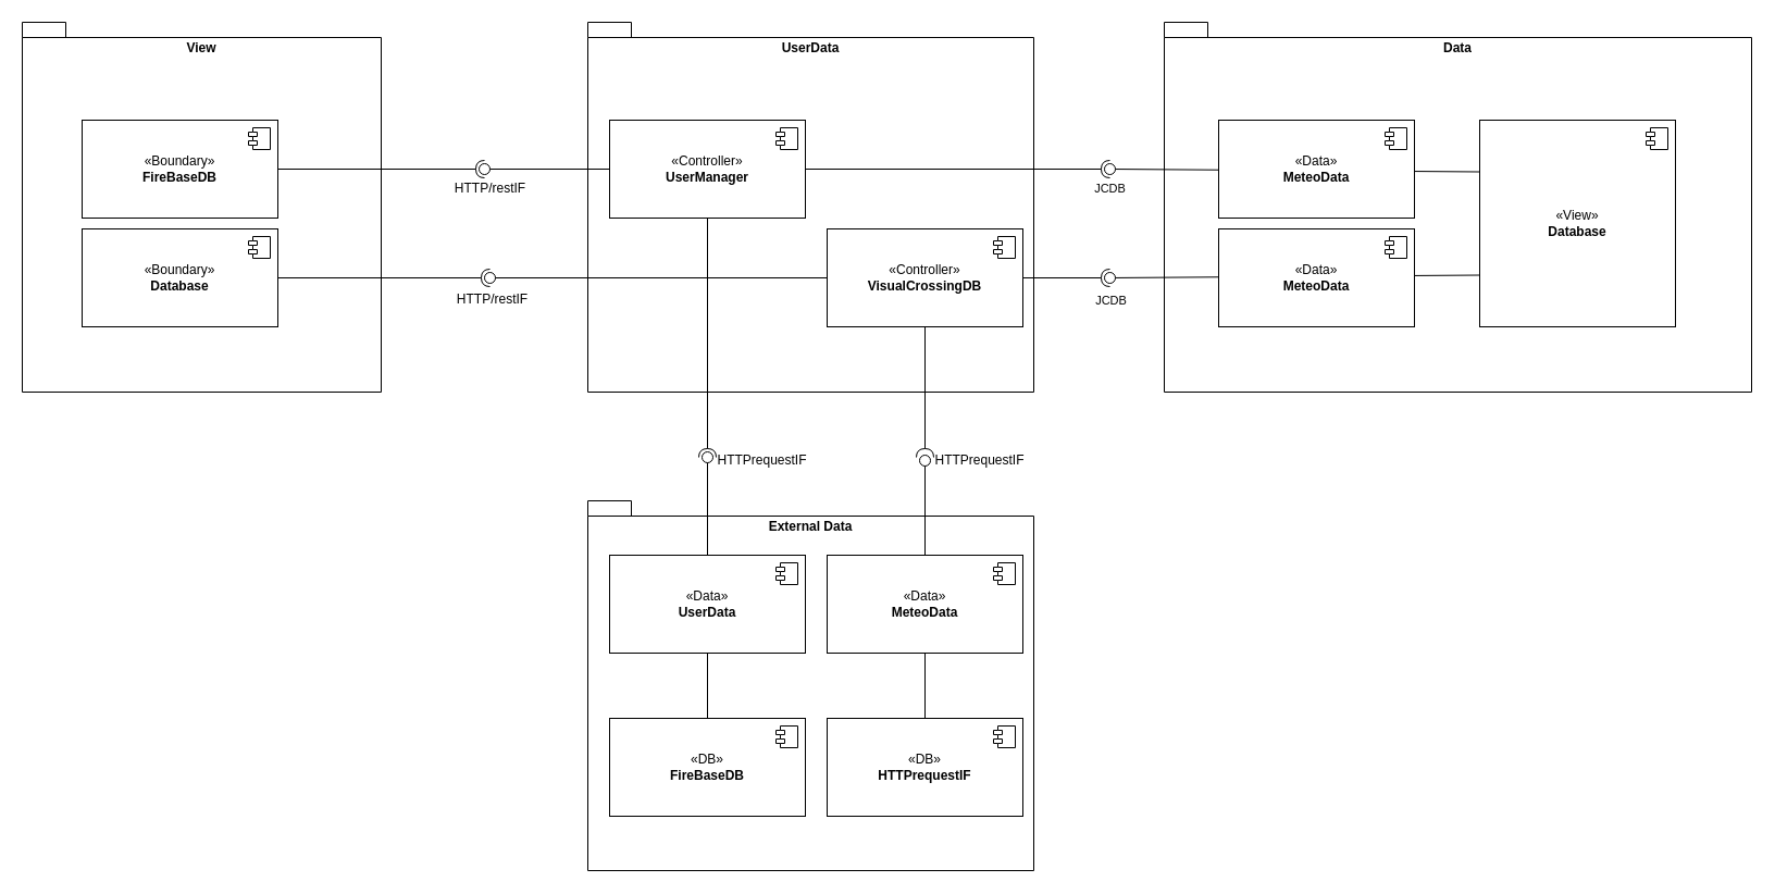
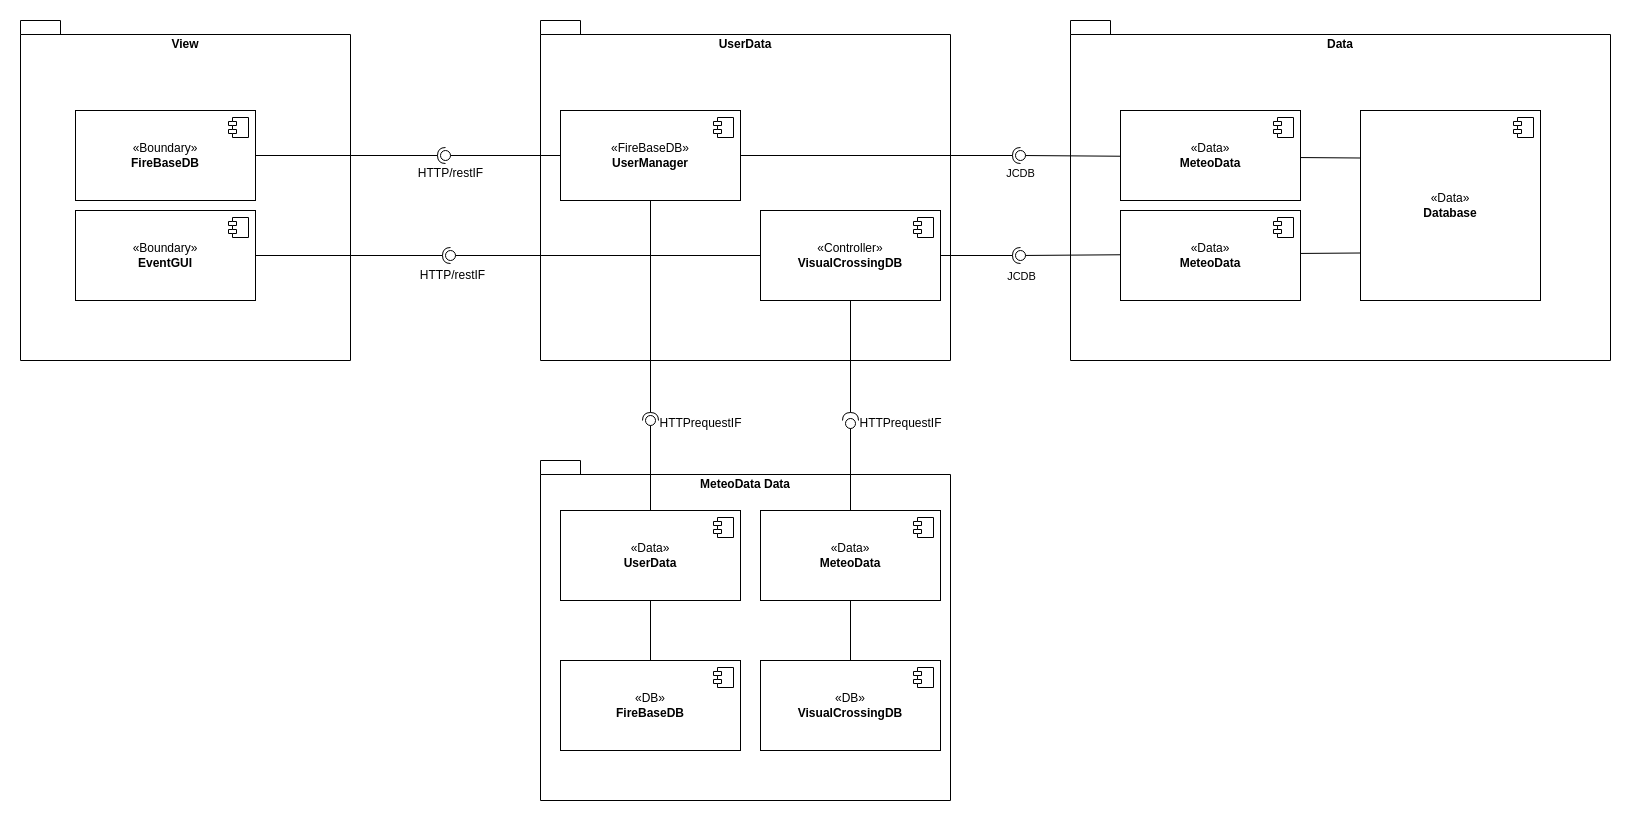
  <mxCell id="0" />
  <mxCell id="1" parent="0" />
- <mxCell id="2" value="External Data" style="shape=folder;fontStyle=1;spacingTop=10;tabWidth=40;tabHeight=14;tabPosition=left;html=1;whiteSpace=wrap;verticalAlign=top;" parent="1" vertex="1"><mxGeometry x="540" y="460" width="410" height="340" as="geometry" /></mxCell>
+ <mxCell id="2" value="MeteoData Data" style="shape=folder;fontStyle=1;spacingTop=10;tabWidth=40;tabHeight=14;tabPosition=left;html=1;whiteSpace=wrap;verticalAlign=top;" parent="1" vertex="1"><mxGeometry x="540" y="460" width="410" height="340" as="geometry" /></mxCell>
  <mxCell id="3" value="Data" style="shape=folder;fontStyle=1;spacingTop=10;tabWidth=40;tabHeight=14;tabPosition=left;html=1;whiteSpace=wrap;verticalAlign=top;" parent="1" vertex="1"><mxGeometry x="1070" y="20" width="540" height="340" as="geometry" /></mxCell>
  <mxCell id="4" value="UserData" style="shape=folder;fontStyle=1;spacingTop=10;tabWidth=40;tabHeight=14;tabPosition=left;html=1;whiteSpace=wrap;verticalAlign=top;" parent="1" vertex="1"><mxGeometry x="540" y="20" width="410" height="340" as="geometry" /></mxCell>
  <mxCell id="5" value="View" style="shape=folder;fontStyle=1;spacingTop=10;tabWidth=40;tabHeight=14;tabPosition=left;html=1;whiteSpace=wrap;verticalAlign=top;" parent="1" vertex="1"><mxGeometry x="20" y="20" width="330" height="340" as="geometry" /></mxCell>
- <mxCell id="6" value="«View»&lt;br style=&quot;border-color: var(--border-color);&quot;&gt;&lt;b&gt;Database&lt;/b&gt;" style="html=1;dropTarget=0;whiteSpace=wrap;" parent="1" vertex="1"><mxGeometry x="1360" y="110" width="180" height="190" as="geometry" /></mxCell>
+ <mxCell id="6" value="«Data»&lt;br style=&quot;border-color: var(--border-color);&quot;&gt;&lt;b&gt;Database&lt;/b&gt;" style="html=1;dropTarget=0;whiteSpace=wrap;" parent="1" vertex="1"><mxGeometry x="1360" y="110" width="180" height="190" as="geometry" /></mxCell>
  <mxCell id="7" value="" style="shape=module;jettyWidth=8;jettyHeight=4;" parent="6" vertex="1"><mxGeometry x="1" width="20" height="20" relative="1" as="geometry"><mxPoint x="-27" y="7" as="offset" /></mxGeometry></mxCell>
  <mxCell id="8" value="" style="rounded=0;orthogonalLoop=1;jettySize=auto;html=1;endArrow=oval;endFill=0;sketch=0;sourcePerimeterSpacing=0;targetPerimeterSpacing=0;endSize=10;exitX=0;exitY=0.75;exitDx=0;exitDy=0;" parent="1" source="6" target="9" edge="1"><mxGeometry relative="1" as="geometry"><mxPoint x="1290" y="278" as="sourcePoint" /></mxGeometry></mxCell>
  <mxCell id="9" value="" style="ellipse;whiteSpace=wrap;html=1;align=center;aspect=fixed;fillColor=none;strokeColor=none;resizable=0;perimeter=centerPerimeter;rotatable=0;allowArrows=0;points=[];outlineConnect=1;" parent="1" vertex="1"><mxGeometry x="1015" y="250" width="10" height="10" as="geometry" /></mxCell>
  <mxCell id="10" value="" style="ellipse;whiteSpace=wrap;html=1;align=center;aspect=fixed;fillColor=none;strokeColor=none;resizable=0;perimeter=centerPerimeter;rotatable=0;allowArrows=0;points=[];outlineConnect=1;" parent="1" vertex="1"><mxGeometry x="1340" y="150" width="10" height="10" as="geometry" /></mxCell>
- <mxCell id="11" value="«Controller»&lt;br style=&quot;border-color: var(--border-color);&quot;&gt;&lt;b&gt;UserManager&lt;/b&gt;" style="html=1;dropTarget=0;whiteSpace=wrap;" parent="1" vertex="1"><mxGeometry x="560" y="110" width="180" height="90" as="geometry" /></mxCell>
+ <mxCell id="11" value="«FireBaseDB»&lt;br style=&quot;border-color: var(--border-color);&quot;&gt;&lt;b&gt;UserManager&lt;/b&gt;" style="html=1;dropTarget=0;whiteSpace=wrap;" parent="1" vertex="1"><mxGeometry x="560" y="110" width="180" height="90" as="geometry" /></mxCell>
  <mxCell id="12" value="" style="shape=module;jettyWidth=8;jettyHeight=4;" parent="11" vertex="1"><mxGeometry x="1" width="20" height="20" relative="1" as="geometry"><mxPoint x="-27" y="7" as="offset" /></mxGeometry></mxCell>
  <mxCell id="13" value="«Controller»&lt;br style=&quot;border-color: var(--border-color);&quot;&gt;&lt;b&gt;VisualCrossingDB&lt;/b&gt;" style="html=1;dropTarget=0;whiteSpace=wrap;" parent="1" vertex="1"><mxGeometry x="760" y="210" width="180" height="90" as="geometry" /></mxCell>
  <mxCell id="14" value="" style="shape=module;jettyWidth=8;jettyHeight=4;" parent="13" vertex="1"><mxGeometry x="1" width="20" height="20" relative="1" as="geometry"><mxPoint x="-27" y="7" as="offset" /></mxGeometry></mxCell>
  <mxCell id="15" value="" style="rounded=0;orthogonalLoop=1;jettySize=auto;html=1;endArrow=halfCircle;endFill=0;endSize=6;strokeWidth=1;sketch=0;exitX=1;exitY=0.5;exitDx=0;exitDy=0;" parent="1" source="13" target="17" edge="1"><mxGeometry relative="1" as="geometry"><mxPoint x="1109.64" y="243.66" as="sourcePoint" /></mxGeometry></mxCell>
  <mxCell id="16" value="JCDB" style="edgeLabel;html=1;align=center;verticalAlign=middle;resizable=0;points=[];" parent="15" vertex="1" connectable="0"><mxGeometry x="0.896" y="17" relative="1" as="geometry"><mxPoint x="4" y="37" as="offset" /></mxGeometry></mxCell>
  <mxCell id="17" value="" style="ellipse;whiteSpace=wrap;html=1;align=center;aspect=fixed;fillColor=none;strokeColor=none;resizable=0;perimeter=centerPerimeter;rotatable=0;allowArrows=0;points=[];outlineConnect=1;" parent="1" vertex="1"><mxGeometry x="1015" y="250" width="10" height="10" as="geometry" /></mxCell>
  <mxCell id="18" value="" style="ellipse;whiteSpace=wrap;html=1;align=center;aspect=fixed;fillColor=none;strokeColor=none;resizable=0;perimeter=centerPerimeter;rotatable=0;allowArrows=0;points=[];outlineConnect=1;" parent="1" vertex="1"><mxGeometry x="985" y="240" width="10" height="10" as="geometry" /></mxCell>
  <mxCell id="19" value="JCDB&lt;br&gt;" style="edgeLabel;html=1;align=center;verticalAlign=middle;resizable=0;points=[];" parent="1" vertex="1" connectable="0"><mxGeometry x="1010" y="180" as="geometry"><mxPoint x="9" y="-8" as="offset" /></mxGeometry></mxCell>
  <mxCell id="20" value="" style="ellipse;whiteSpace=wrap;html=1;align=center;aspect=fixed;fillColor=none;strokeColor=none;resizable=0;perimeter=centerPerimeter;rotatable=0;allowArrows=0;points=[];outlineConnect=1;" parent="1" vertex="1"><mxGeometry x="815" y="120" width="10" height="10" as="geometry" /></mxCell>
  <mxCell id="21" value="«DB»&lt;br style=&quot;border-color: var(--border-color);&quot;&gt;&lt;b&gt;FireBaseDB&lt;/b&gt;" style="html=1;dropTarget=0;whiteSpace=wrap;" parent="1" vertex="1"><mxGeometry x="560" y="660" width="180" height="90" as="geometry" /></mxCell>
  <mxCell id="22" value="" style="shape=module;jettyWidth=8;jettyHeight=4;" parent="21" vertex="1"><mxGeometry x="1" width="20" height="20" relative="1" as="geometry"><mxPoint x="-27" y="7" as="offset" /></mxGeometry></mxCell>
- <mxCell id="23" value="«DB»&lt;br style=&quot;border-color: var(--border-color);&quot;&gt;&lt;b&gt;HTTPrequestIF&lt;/b&gt;" style="html=1;dropTarget=0;whiteSpace=wrap;" parent="1" vertex="1"><mxGeometry x="760" y="660" width="180" height="90" as="geometry" /></mxCell>
+ <mxCell id="23" value="«DB»&lt;br style=&quot;border-color: var(--border-color);&quot;&gt;&lt;b&gt;VisualCrossingDB&lt;/b&gt;" style="html=1;dropTarget=0;whiteSpace=wrap;" parent="1" vertex="1"><mxGeometry x="760" y="660" width="180" height="90" as="geometry" /></mxCell>
  <mxCell id="24" value="" style="shape=module;jettyWidth=8;jettyHeight=4;" parent="23" vertex="1"><mxGeometry x="1" width="20" height="20" relative="1" as="geometry"><mxPoint x="-27" y="7" as="offset" /></mxGeometry></mxCell>
  <mxCell id="25" value="" style="rounded=0;orthogonalLoop=1;jettySize=auto;html=1;endArrow=oval;endFill=0;sketch=0;sourcePerimeterSpacing=0;targetPerimeterSpacing=0;endSize=10;exitX=0.5;exitY=0;exitDx=0;exitDy=0;entryX=0.067;entryY=1.233;entryDx=0;entryDy=0;entryPerimeter=0;" parent="1" source="23" target="26" edge="1"><mxGeometry relative="1" as="geometry"><mxPoint x="860" y="665" as="sourcePoint" /></mxGeometry></mxCell>
  <mxCell id="26" value="" style="ellipse;whiteSpace=wrap;html=1;align=center;aspect=fixed;fillColor=none;strokeColor=none;resizable=0;perimeter=centerPerimeter;rotatable=0;allowArrows=0;points=[];outlineConnect=1;" parent="1" vertex="1"><mxGeometry x="845" y="418" width="10" height="10" as="geometry" /></mxCell>
  <mxCell id="27" value="" style="rounded=0;orthogonalLoop=1;jettySize=auto;html=1;endArrow=oval;endFill=0;sketch=0;sourcePerimeterSpacing=0;targetPerimeterSpacing=0;endSize=10;exitX=0.5;exitY=0;exitDx=0;exitDy=0;" parent="1" source="21" edge="1"><mxGeometry relative="1" as="geometry"><mxPoint x="650" y="710" as="sourcePoint" /><mxPoint x="650" y="420" as="targetPoint" /></mxGeometry></mxCell>
  <mxCell id="28" value="" style="ellipse;whiteSpace=wrap;html=1;align=center;aspect=fixed;fillColor=none;strokeColor=none;resizable=0;perimeter=centerPerimeter;rotatable=0;allowArrows=0;points=[];outlineConnect=1;" parent="1" vertex="1"><mxGeometry x="645" y="418" width="10" height="10" as="geometry" /></mxCell>
  <mxCell id="29" value="" style="rounded=0;orthogonalLoop=1;jettySize=auto;html=1;endArrow=halfCircle;endFill=0;endSize=6;strokeWidth=1;sketch=0;exitX=0.5;exitY=1;exitDx=0;exitDy=0;" parent="1" source="13" edge="1"><mxGeometry relative="1" as="geometry"><mxPoint x="900" y="340" as="sourcePoint" /><mxPoint x="850" y="420" as="targetPoint" /></mxGeometry></mxCell>
  <mxCell id="30" value="" style="ellipse;whiteSpace=wrap;html=1;align=center;aspect=fixed;fillColor=none;strokeColor=none;resizable=0;perimeter=centerPerimeter;rotatable=0;allowArrows=0;points=[];outlineConnect=1;" parent="1" vertex="1"><mxGeometry x="875" y="340" width="10" height="10" as="geometry" /></mxCell>
  <mxCell id="31" value="HTTPrequestIF" style="text;html=1;align=center;verticalAlign=middle;resizable=0;points=[];autosize=1;strokeColor=none;fillColor=none;" parent="1" vertex="1"><mxGeometry x="845" y="408" width="110" height="30" as="geometry" /></mxCell>
  <mxCell id="32" value="" style="rounded=0;orthogonalLoop=1;jettySize=auto;html=1;endArrow=halfCircle;endFill=0;endSize=6;strokeWidth=1;sketch=0;exitX=0.5;exitY=1;exitDx=0;exitDy=0;" parent="1" source="11" edge="1"><mxGeometry relative="1" as="geometry"><mxPoint x="710" y="420" as="sourcePoint" /><mxPoint x="650" y="420" as="targetPoint" /></mxGeometry></mxCell>
  <mxCell id="33" value="" style="ellipse;whiteSpace=wrap;html=1;align=center;aspect=fixed;fillColor=none;strokeColor=none;resizable=0;perimeter=centerPerimeter;rotatable=0;allowArrows=0;points=[];outlineConnect=1;" parent="1" vertex="1"><mxGeometry x="875" y="340" width="10" height="10" as="geometry" /></mxCell>
  <mxCell id="34" value="HTTPrequestIF" style="text;html=1;align=center;verticalAlign=middle;resizable=0;points=[];autosize=1;strokeColor=none;fillColor=none;" parent="1" vertex="1"><mxGeometry x="645" y="408" width="110" height="30" as="geometry" /></mxCell>
  <mxCell id="35" value="«Boundary»&lt;br style=&quot;border-color: var(--border-color);&quot;&gt;&lt;b&gt;FireBaseDB&lt;/b&gt;" style="html=1;dropTarget=0;whiteSpace=wrap;" parent="1" vertex="1"><mxGeometry x="75" y="110" width="180" height="90" as="geometry" /></mxCell>
  <mxCell id="36" value="" style="shape=module;jettyWidth=8;jettyHeight=4;" parent="35" vertex="1"><mxGeometry x="1" width="20" height="20" relative="1" as="geometry"><mxPoint x="-27" y="7" as="offset" /></mxGeometry></mxCell>
- <mxCell id="37" value="«Boundary»&lt;br style=&quot;border-color: var(--border-color);&quot;&gt;&lt;b&gt;Database&lt;/b&gt;" style="html=1;dropTarget=0;whiteSpace=wrap;" parent="1" vertex="1"><mxGeometry x="75" y="210" width="180" height="90" as="geometry" /></mxCell>
+ <mxCell id="37" value="«Boundary»&lt;br style=&quot;border-color: var(--border-color);&quot;&gt;&lt;b&gt;EventGUI&lt;/b&gt;" style="html=1;dropTarget=0;whiteSpace=wrap;" parent="1" vertex="1"><mxGeometry x="75" y="210" width="180" height="90" as="geometry" /></mxCell>
  <mxCell id="38" value="" style="shape=module;jettyWidth=8;jettyHeight=4;" parent="37" vertex="1"><mxGeometry x="1" width="20" height="20" relative="1" as="geometry"><mxPoint x="-27" y="7" as="offset" /></mxGeometry></mxCell>
  <mxCell id="39" value="" style="rounded=0;orthogonalLoop=1;jettySize=auto;html=1;endArrow=halfCircle;endFill=0;endSize=6;strokeWidth=1;sketch=0;exitX=1;exitY=0.5;exitDx=0;exitDy=0;" parent="1" source="35" target="41" edge="1"><mxGeometry relative="1" as="geometry"><mxPoint x="440" y="155" as="sourcePoint" /></mxGeometry></mxCell>
  <mxCell id="40" value="" style="rounded=0;orthogonalLoop=1;jettySize=auto;html=1;endArrow=oval;endFill=0;sketch=0;sourcePerimeterSpacing=0;targetPerimeterSpacing=0;endSize=10;exitX=0;exitY=0.5;exitDx=0;exitDy=0;" parent="1" source="11" target="41" edge="1"><mxGeometry relative="1" as="geometry"><mxPoint x="400" y="155" as="sourcePoint" /></mxGeometry></mxCell>
  <mxCell id="41" value="" style="ellipse;whiteSpace=wrap;html=1;align=center;aspect=fixed;fillColor=none;strokeColor=none;resizable=0;perimeter=centerPerimeter;rotatable=0;allowArrows=0;points=[];outlineConnect=1;" parent="1" vertex="1"><mxGeometry x="440" y="150" width="10" height="10" as="geometry" /></mxCell>
  <mxCell id="42" value="HTTP/restIF" style="text;html=1;align=center;verticalAlign=middle;resizable=0;points=[];autosize=1;strokeColor=none;fillColor=none;" parent="1" vertex="1"><mxGeometry x="405" y="158" width="90" height="30" as="geometry" /></mxCell>
  <mxCell id="43" value="" style="rounded=0;orthogonalLoop=1;jettySize=auto;html=1;endArrow=halfCircle;endFill=0;endSize=6;strokeWidth=1;sketch=0;exitX=1;exitY=0.5;exitDx=0;exitDy=0;" parent="1" source="37" edge="1"><mxGeometry relative="1" as="geometry"><mxPoint x="440" y="155" as="sourcePoint" /><mxPoint x="450" y="255" as="targetPoint" /></mxGeometry></mxCell>
  <mxCell id="44" value="" style="rounded=0;orthogonalLoop=1;jettySize=auto;html=1;endArrow=oval;endFill=0;sketch=0;sourcePerimeterSpacing=0;targetPerimeterSpacing=0;endSize=10;exitX=0;exitY=0.5;exitDx=0;exitDy=0;" parent="1" source="13" edge="1"><mxGeometry relative="1" as="geometry"><mxPoint x="400" y="155" as="sourcePoint" /><mxPoint x="450" y="255" as="targetPoint" /></mxGeometry></mxCell>
  <mxCell id="45" value="" style="ellipse;whiteSpace=wrap;html=1;align=center;aspect=fixed;fillColor=none;strokeColor=none;resizable=0;perimeter=centerPerimeter;rotatable=0;allowArrows=0;points=[];outlineConnect=1;" parent="1" vertex="1"><mxGeometry x="415" y="150" width="10" height="10" as="geometry" /></mxCell>
  <mxCell id="46" value="HTTP/restIF" style="text;html=1;align=center;verticalAlign=middle;resizable=0;points=[];autosize=1;strokeColor=none;fillColor=none;" parent="1" vertex="1"><mxGeometry x="407" y="260" width="90" height="30" as="geometry" /></mxCell>
  <mxCell id="47" value="" style="rounded=0;orthogonalLoop=1;jettySize=auto;html=1;endArrow=halfCircle;endFill=0;endSize=6;strokeWidth=1;sketch=0;exitX=1;exitY=0.5;exitDx=0;exitDy=0;" parent="1" source="11" target="50" edge="1"><mxGeometry relative="1" as="geometry"><mxPoint x="1100" y="185" as="sourcePoint" /></mxGeometry></mxCell>
  <mxCell id="48" value="" style="rounded=0;orthogonalLoop=1;jettySize=auto;html=1;endArrow=oval;endFill=0;sketch=0;sourcePerimeterSpacing=0;targetPerimeterSpacing=0;endSize=10;exitX=0;exitY=0.25;exitDx=0;exitDy=0;" parent="1" source="50" edge="1"><mxGeometry relative="1" as="geometry"><mxPoint x="1060" y="185" as="sourcePoint" /><mxPoint x="1020" y="155" as="targetPoint" /></mxGeometry></mxCell>
  <mxCell id="49" value="" style="rounded=0;orthogonalLoop=1;jettySize=auto;html=1;endArrow=oval;endFill=0;sketch=0;sourcePerimeterSpacing=0;targetPerimeterSpacing=0;endSize=10;exitX=0;exitY=0.25;exitDx=0;exitDy=0;" parent="1" source="6" target="50" edge="1"><mxGeometry relative="1" as="geometry"><mxPoint x="1400" y="158" as="sourcePoint" /><mxPoint x="1020" y="155" as="targetPoint" /></mxGeometry></mxCell>
  <mxCell id="50" value="" style="ellipse;whiteSpace=wrap;html=1;align=center;aspect=fixed;fillColor=none;strokeColor=none;resizable=0;perimeter=centerPerimeter;rotatable=0;allowArrows=0;points=[];outlineConnect=1;" parent="1" vertex="1"><mxGeometry x="1015" y="150" width="10" height="10" as="geometry" /></mxCell>
  <mxCell id="51" value="«Data»&lt;br&gt;&lt;b&gt;MeteoData&lt;/b&gt;" style="html=1;dropTarget=0;whiteSpace=wrap;" parent="1" vertex="1"><mxGeometry x="760" y="510" width="180" height="90" as="geometry" /></mxCell>
  <mxCell id="52" value="" style="shape=module;jettyWidth=8;jettyHeight=4;" parent="51" vertex="1"><mxGeometry x="1" width="20" height="20" relative="1" as="geometry"><mxPoint x="-27" y="7" as="offset" /></mxGeometry></mxCell>
  <mxCell id="53" value="«Data»&lt;br&gt;&lt;b&gt;UserData&lt;/b&gt;" style="html=1;dropTarget=0;whiteSpace=wrap;" parent="1" vertex="1"><mxGeometry x="560" y="510" width="180" height="90" as="geometry" /></mxCell>
  <mxCell id="54" value="" style="shape=module;jettyWidth=8;jettyHeight=4;" parent="53" vertex="1"><mxGeometry x="1" width="20" height="20" relative="1" as="geometry"><mxPoint x="-27" y="7" as="offset" /></mxGeometry></mxCell>
  <mxCell id="55" value="«Data»&lt;br&gt;&lt;b&gt;MeteoData&lt;/b&gt;" style="html=1;dropTarget=0;whiteSpace=wrap;" parent="1" vertex="1"><mxGeometry x="1120" y="110" width="180" height="90" as="geometry" /></mxCell>
  <mxCell id="56" value="" style="shape=module;jettyWidth=8;jettyHeight=4;" parent="55" vertex="1"><mxGeometry x="1" width="20" height="20" relative="1" as="geometry"><mxPoint x="-27" y="7" as="offset" /></mxGeometry></mxCell>
  <mxCell id="57" value="«Data»&lt;br&gt;&lt;b&gt;MeteoData&lt;/b&gt;" style="html=1;dropTarget=0;whiteSpace=wrap;" parent="1" vertex="1"><mxGeometry x="1120" y="210" width="180" height="90" as="geometry" /></mxCell>
  <mxCell id="58" value="" style="shape=module;jettyWidth=8;jettyHeight=4;" parent="57" vertex="1"><mxGeometry x="1" width="20" height="20" relative="1" as="geometry"><mxPoint x="-27" y="7" as="offset" /></mxGeometry></mxCell>
